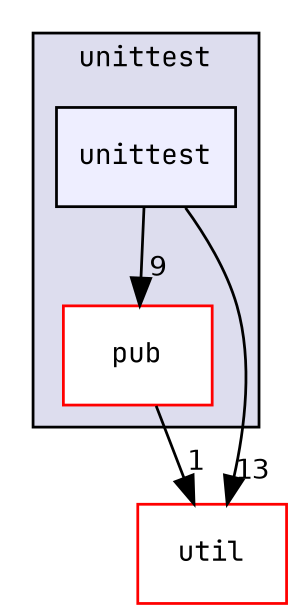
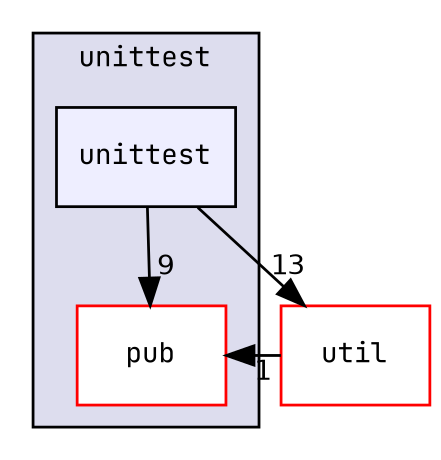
  digraph {
    compound=true
    fontname="JetBrains Mono"
    node [color=red fillcolor=white fontname="JetBrains Mono" fontsize=10 shape=box style=filled]
    edge [fontname="JetBrains Mono" labeldistance=1.5 labelfontname=Helvetica labelfontsize=10]
    n1 [label=pub]
    n2 [fillcolor="#eeeeff" label=unittest pencolor=black color=""]
    n3 [label=util]
    subgraph cluster_1 {
      bgcolor="#ddddee"
      fontsize=10
      label=unittest
      pencolor=black
      n1
      n2
    }
-   n1 -> n3 [headlabel=1]
+   n3 -> n1 [headlabel=1]
    n2 -> n1 [headlabel=9]
    n2 -> n3 [headlabel=13]
  }
